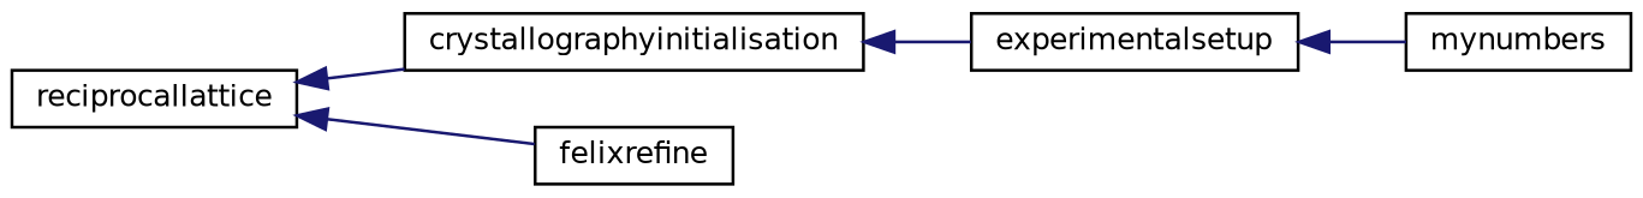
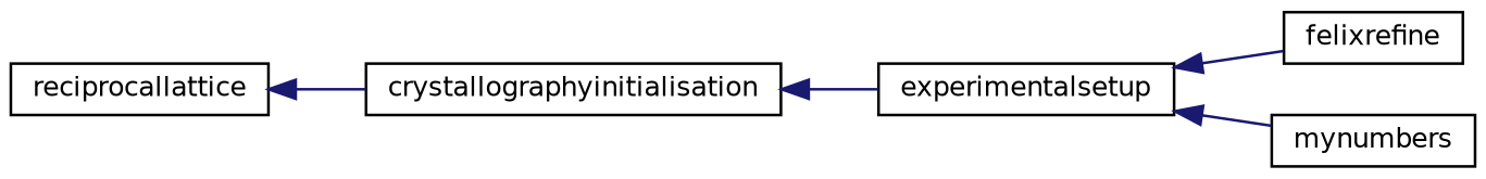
  digraph {
    rankdir=LR
    node [color=black fillcolor=white fontname=Helvetica fontsize=10 shape=record style=filled]
    edge [color=midnightblue dir=back fontname=Helvetica fontsize=10 labelfontname=Helvetica labelfontsize=10 style=solid]
    n1 [height=0.2 label=reciprocallattice width=0.4]
    n2 [height=0.2 label=crystallographyinitialisation width=0.4]
    n3 [height=0.2 label=felixrefine width=0.4]
    n4 [height=0.2 label=experimentalsetup width=0.4]
    n5 [height=0.2 label=mynumbers width=0.4]
    n1 -> n2
-   n1 -> n3
+   n4 -> n3
    n2 -> n4
    n4 -> n5
  }
